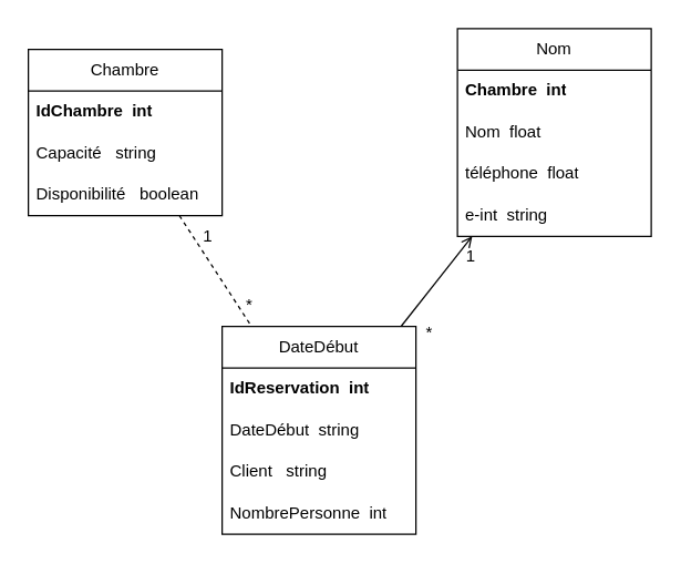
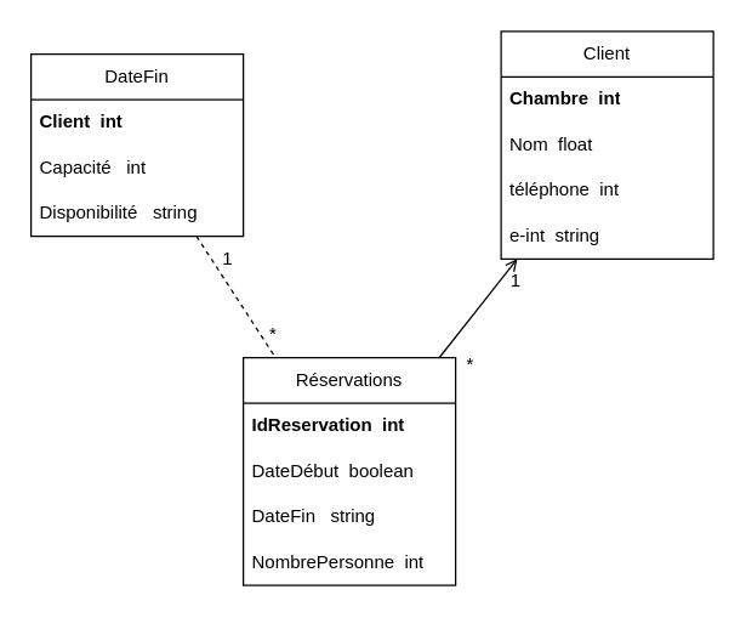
  <mxCell id="0" />
  <mxCell id="1" parent="0" />
- <mxCell id="2" value="&lt;font style=&quot;vertical-align: inherit;&quot;&gt;&lt;font style=&quot;vertical-align: inherit;&quot;&gt;Chambre&lt;/font&gt;&lt;/font&gt;" style="swimlane;fontStyle=0;childLayout=stackLayout;horizontal=1;startSize=30;horizontalStack=0;resizeParent=1;resizeParentMax=0;resizeLast=0;collapsible=1;marginBottom=0;whiteSpace=wrap;html=1;" vertex="1" parent="1"><mxGeometry x="20" y="35" width="140" height="120" as="geometry" /></mxCell>
- <mxCell id="3" value="&lt;font style=&quot;vertical-align: inherit;&quot;&gt;&lt;font style=&quot;vertical-align: inherit;&quot;&gt;&lt;font style=&quot;vertical-align: inherit;&quot;&gt;&lt;font style=&quot;vertical-align: inherit;&quot;&gt;&lt;font style=&quot;vertical-align: inherit;&quot;&gt;&lt;font style=&quot;vertical-align: inherit;&quot;&gt;&lt;b&gt;IdChambre&amp;nbsp; int&lt;/b&gt;&lt;/font&gt;&lt;/font&gt;&lt;/font&gt;&lt;/font&gt;&lt;/font&gt;&lt;/font&gt;" style="text;strokeColor=none;fillColor=none;align=left;verticalAlign=middle;spacingLeft=4;spacingRight=4;overflow=hidden;points=[[0,0.5],[1,0.5]];portConstraint=eastwest;rotatable=0;whiteSpace=wrap;html=1;" vertex="1" parent="2"><mxGeometry y="30" width="140" height="30" as="geometry" /></mxCell>
- <mxCell id="4" value="&lt;font style=&quot;vertical-align: inherit;&quot;&gt;&lt;font style=&quot;vertical-align: inherit;&quot;&gt;Capacité&amp;nbsp; &amp;nbsp;string&lt;/font&gt;&lt;/font&gt;" style="text;strokeColor=none;fillColor=none;align=left;verticalAlign=middle;spacingLeft=4;spacingRight=4;overflow=hidden;points=[[0,0.5],[1,0.5]];portConstraint=eastwest;rotatable=0;whiteSpace=wrap;html=1;" vertex="1" parent="2"><mxGeometry y="60" width="140" height="30" as="geometry" /></mxCell>
- <mxCell id="5" value="&lt;font style=&quot;vertical-align: inherit;&quot;&gt;&lt;font style=&quot;vertical-align: inherit;&quot;&gt;&lt;font style=&quot;vertical-align: inherit;&quot;&gt;&lt;font style=&quot;vertical-align: inherit;&quot;&gt;Disponibilité&amp;nbsp; &amp;nbsp;boolean&lt;/font&gt;&lt;/font&gt;&lt;/font&gt;&lt;/font&gt;" style="text;strokeColor=none;fillColor=none;align=left;verticalAlign=middle;spacingLeft=4;spacingRight=4;overflow=hidden;points=[[0,0.5],[1,0.5]];portConstraint=eastwest;rotatable=0;whiteSpace=wrap;html=1;" vertex="1" parent="2"><mxGeometry y="90" width="140" height="30" as="geometry" /></mxCell>
- <mxCell id="6" value="&lt;font style=&quot;vertical-align: inherit;&quot;&gt;&lt;font style=&quot;vertical-align: inherit;&quot;&gt;Nom&lt;/font&gt;&lt;/font&gt;" style="swimlane;fontStyle=0;childLayout=stackLayout;horizontal=1;startSize=30;horizontalStack=0;resizeParent=1;resizeParentMax=0;resizeLast=0;collapsible=1;marginBottom=0;whiteSpace=wrap;html=1;" vertex="1" parent="1"><mxGeometry x="330" y="20" width="140" height="150" as="geometry" /></mxCell>
+ <mxCell id="2" value="&lt;font style=&quot;vertical-align: inherit;&quot;&gt;&lt;font style=&quot;vertical-align: inherit;&quot;&gt;DateFin&lt;/font&gt;&lt;/font&gt;" style="swimlane;fontStyle=0;childLayout=stackLayout;horizontal=1;startSize=30;horizontalStack=0;resizeParent=1;resizeParentMax=0;resizeLast=0;collapsible=1;marginBottom=0;whiteSpace=wrap;html=1;" vertex="1" parent="1"><mxGeometry x="20" y="35" width="140" height="120" as="geometry" /></mxCell>
+ <mxCell id="3" value="&lt;font style=&quot;vertical-align: inherit;&quot;&gt;&lt;font style=&quot;vertical-align: inherit;&quot;&gt;&lt;font style=&quot;vertical-align: inherit;&quot;&gt;&lt;font style=&quot;vertical-align: inherit;&quot;&gt;&lt;font style=&quot;vertical-align: inherit;&quot;&gt;&lt;font style=&quot;vertical-align: inherit;&quot;&gt;&lt;b&gt;Client&amp;nbsp; int&lt;/b&gt;&lt;/font&gt;&lt;/font&gt;&lt;/font&gt;&lt;/font&gt;&lt;/font&gt;&lt;/font&gt;" style="text;strokeColor=none;fillColor=none;align=left;verticalAlign=middle;spacingLeft=4;spacingRight=4;overflow=hidden;points=[[0,0.5],[1,0.5]];portConstraint=eastwest;rotatable=0;whiteSpace=wrap;html=1;" vertex="1" parent="2"><mxGeometry y="30" width="140" height="30" as="geometry" /></mxCell>
+ <mxCell id="4" value="&lt;font style=&quot;vertical-align: inherit;&quot;&gt;&lt;font style=&quot;vertical-align: inherit;&quot;&gt;Capacité&amp;nbsp; &amp;nbsp;int&lt;/font&gt;&lt;/font&gt;" style="text;strokeColor=none;fillColor=none;align=left;verticalAlign=middle;spacingLeft=4;spacingRight=4;overflow=hidden;points=[[0,0.5],[1,0.5]];portConstraint=eastwest;rotatable=0;whiteSpace=wrap;html=1;" vertex="1" parent="2"><mxGeometry y="60" width="140" height="30" as="geometry" /></mxCell>
+ <mxCell id="5" value="&lt;font style=&quot;vertical-align: inherit;&quot;&gt;&lt;font style=&quot;vertical-align: inherit;&quot;&gt;&lt;font style=&quot;vertical-align: inherit;&quot;&gt;&lt;font style=&quot;vertical-align: inherit;&quot;&gt;Disponibilité&amp;nbsp; &amp;nbsp;string&lt;/font&gt;&lt;/font&gt;&lt;/font&gt;&lt;/font&gt;" style="text;strokeColor=none;fillColor=none;align=left;verticalAlign=middle;spacingLeft=4;spacingRight=4;overflow=hidden;points=[[0,0.5],[1,0.5]];portConstraint=eastwest;rotatable=0;whiteSpace=wrap;html=1;" vertex="1" parent="2"><mxGeometry y="90" width="140" height="30" as="geometry" /></mxCell>
+ <mxCell id="6" value="&lt;font style=&quot;vertical-align: inherit;&quot;&gt;&lt;font style=&quot;vertical-align: inherit;&quot;&gt;Client&lt;/font&gt;&lt;/font&gt;" style="swimlane;fontStyle=0;childLayout=stackLayout;horizontal=1;startSize=30;horizontalStack=0;resizeParent=1;resizeParentMax=0;resizeLast=0;collapsible=1;marginBottom=0;whiteSpace=wrap;html=1;" vertex="1" parent="1"><mxGeometry x="330" y="20" width="140" height="150" as="geometry" /></mxCell>
  <mxCell id="7" value="&lt;b&gt;Chambre&amp;nbsp; int&lt;/b&gt;" style="text;strokeColor=none;fillColor=none;align=left;verticalAlign=middle;spacingLeft=4;spacingRight=4;overflow=hidden;points=[[0,0.5],[1,0.5]];portConstraint=eastwest;rotatable=0;whiteSpace=wrap;html=1;" vertex="1" parent="6"><mxGeometry y="30" width="140" height="30" as="geometry" /></mxCell>
  <mxCell id="8" value="Nom&amp;nbsp; float" style="text;strokeColor=none;fillColor=none;align=left;verticalAlign=middle;spacingLeft=4;spacingRight=4;overflow=hidden;points=[[0,0.5],[1,0.5]];portConstraint=eastwest;rotatable=0;whiteSpace=wrap;html=1;" vertex="1" parent="6"><mxGeometry y="60" width="140" height="30" as="geometry" /></mxCell>
- <mxCell id="9" value="&lt;font style=&quot;vertical-align: inherit;&quot;&gt;&lt;font style=&quot;vertical-align: inherit;&quot;&gt;téléphone&amp;nbsp; float&lt;/font&gt;&lt;/font&gt;" style="text;strokeColor=none;fillColor=none;align=left;verticalAlign=middle;spacingLeft=4;spacingRight=4;overflow=hidden;points=[[0,0.5],[1,0.5]];portConstraint=eastwest;rotatable=0;whiteSpace=wrap;html=1;" vertex="1" parent="6"><mxGeometry y="90" width="140" height="30" as="geometry" /></mxCell>
+ <mxCell id="9" value="&lt;font style=&quot;vertical-align: inherit;&quot;&gt;&lt;font style=&quot;vertical-align: inherit;&quot;&gt;téléphone&amp;nbsp; int&lt;/font&gt;&lt;/font&gt;" style="text;strokeColor=none;fillColor=none;align=left;verticalAlign=middle;spacingLeft=4;spacingRight=4;overflow=hidden;points=[[0,0.5],[1,0.5]];portConstraint=eastwest;rotatable=0;whiteSpace=wrap;html=1;" vertex="1" parent="6"><mxGeometry y="90" width="140" height="30" as="geometry" /></mxCell>
  <mxCell id="10" value="&lt;font style=&quot;vertical-align: inherit;&quot;&gt;&lt;font style=&quot;vertical-align: inherit;&quot;&gt;&lt;font style=&quot;vertical-align: inherit;&quot;&gt;&lt;font style=&quot;vertical-align: inherit;&quot;&gt;&lt;font style=&quot;vertical-align: inherit;&quot;&gt;&lt;font style=&quot;vertical-align: inherit;&quot;&gt;&lt;font style=&quot;vertical-align: inherit;&quot;&gt;&lt;font style=&quot;vertical-align: inherit;&quot;&gt;&lt;font style=&quot;vertical-align: inherit;&quot;&gt;&lt;font style=&quot;vertical-align: inherit;&quot;&gt;e-int&amp;nbsp; string&lt;/font&gt;&lt;/font&gt;&lt;/font&gt;&lt;/font&gt;&lt;/font&gt;&lt;/font&gt;&lt;/font&gt;&lt;/font&gt;&lt;/font&gt;&lt;/font&gt;" style="text;strokeColor=none;fillColor=none;align=left;verticalAlign=middle;spacingLeft=4;spacingRight=4;overflow=hidden;points=[[0,0.5],[1,0.5]];portConstraint=eastwest;rotatable=0;whiteSpace=wrap;html=1;" vertex="1" parent="6"><mxGeometry y="120" width="140" height="30" as="geometry" /></mxCell>
- <mxCell id="11" value="DateDébut" style="swimlane;fontStyle=0;childLayout=stackLayout;horizontal=1;startSize=30;horizontalStack=0;resizeParent=1;resizeParentMax=0;resizeLast=0;collapsible=1;marginBottom=0;whiteSpace=wrap;html=1;" vertex="1" parent="1"><mxGeometry x="160" y="235" width="140" height="150" as="geometry" /></mxCell>
+ <mxCell id="11" value="Réservations" style="swimlane;fontStyle=0;childLayout=stackLayout;horizontal=1;startSize=30;horizontalStack=0;resizeParent=1;resizeParentMax=0;resizeLast=0;collapsible=1;marginBottom=0;whiteSpace=wrap;html=1;" vertex="1" parent="1"><mxGeometry x="160" y="235" width="140" height="150" as="geometry" /></mxCell>
  <mxCell id="12" value="&lt;b&gt;IdReservation&amp;nbsp; int&lt;span style=&quot;white-space: pre;&quot;&gt;&#09;&lt;/span&gt;&lt;/b&gt;" style="text;strokeColor=none;fillColor=none;align=left;verticalAlign=middle;spacingLeft=4;spacingRight=4;overflow=hidden;points=[[0,0.5],[1,0.5]];portConstraint=eastwest;rotatable=0;whiteSpace=wrap;html=1;" vertex="1" parent="11"><mxGeometry y="30" width="140" height="30" as="geometry" /></mxCell>
- <mxCell id="13" value="DateDébut&amp;nbsp; string" style="text;strokeColor=none;fillColor=none;align=left;verticalAlign=middle;spacingLeft=4;spacingRight=4;overflow=hidden;points=[[0,0.5],[1,0.5]];portConstraint=eastwest;rotatable=0;whiteSpace=wrap;html=1;" vertex="1" parent="11"><mxGeometry y="60" width="140" height="30" as="geometry" /></mxCell>
- <mxCell id="14" value="Client&amp;nbsp; &amp;nbsp;string" style="text;strokeColor=none;fillColor=none;align=left;verticalAlign=middle;spacingLeft=4;spacingRight=4;overflow=hidden;points=[[0,0.5],[1,0.5]];portConstraint=eastwest;rotatable=0;whiteSpace=wrap;html=1;" vertex="1" parent="11"><mxGeometry y="90" width="140" height="30" as="geometry" /></mxCell>
+ <mxCell id="13" value="DateDébut&amp;nbsp; boolean" style="text;strokeColor=none;fillColor=none;align=left;verticalAlign=middle;spacingLeft=4;spacingRight=4;overflow=hidden;points=[[0,0.5],[1,0.5]];portConstraint=eastwest;rotatable=0;whiteSpace=wrap;html=1;" vertex="1" parent="11"><mxGeometry y="60" width="140" height="30" as="geometry" /></mxCell>
+ <mxCell id="14" value="DateFin&amp;nbsp; &amp;nbsp;string" style="text;strokeColor=none;fillColor=none;align=left;verticalAlign=middle;spacingLeft=4;spacingRight=4;overflow=hidden;points=[[0,0.5],[1,0.5]];portConstraint=eastwest;rotatable=0;whiteSpace=wrap;html=1;" vertex="1" parent="11"><mxGeometry y="90" width="140" height="30" as="geometry" /></mxCell>
  <mxCell id="15" value="NombrePersonne&amp;nbsp; int" style="text;strokeColor=none;fillColor=none;align=left;verticalAlign=middle;spacingLeft=4;spacingRight=4;overflow=hidden;points=[[0,0.5],[1,0.5]];portConstraint=eastwest;rotatable=0;whiteSpace=wrap;html=1;" vertex="1" parent="11"><mxGeometry y="120" width="140" height="30" as="geometry" /></mxCell>
  <mxCell id="16" value="" style="endArrow=open;html=1;rounded=0;" edge="1" parent="1" source="11" target="6"><mxGeometry width="50" height="50" relative="1" as="geometry"><mxPoint x="310" y="265" as="sourcePoint" /><mxPoint x="360" y="215" as="targetPoint" /></mxGeometry></mxCell>
  <mxCell id="17" value="" style="endArrow=none;html=1;rounded=0;dashed=1;" edge="1" parent="1" source="2" target="11"><mxGeometry width="50" height="50" relative="1" as="geometry"><mxPoint x="310" y="265" as="sourcePoint" /><mxPoint x="360" y="215" as="targetPoint" /></mxGeometry></mxCell>
  <mxCell id="18" value="*" style="text;html=1;align=center;verticalAlign=middle;whiteSpace=wrap;rounded=0;" vertex="1" parent="1"><mxGeometry x="280" y="225" width="60" height="30" as="geometry" /></mxCell>
  <mxCell id="19" value="1" style="text;html=1;align=center;verticalAlign=middle;whiteSpace=wrap;rounded=0;" vertex="1" parent="1"><mxGeometry x="310" y="170" width="60" height="30" as="geometry" /></mxCell>
  <mxCell id="20" value="*" style="text;html=1;align=center;verticalAlign=middle;whiteSpace=wrap;rounded=0;" vertex="1" parent="1"><mxGeometry x="150" y="205" width="60" height="30" as="geometry" /></mxCell>
  <mxCell id="21" value="1" style="text;html=1;align=center;verticalAlign=middle;whiteSpace=wrap;rounded=0;" vertex="1" parent="1"><mxGeometry x="120" y="155" width="60" height="30" as="geometry" /></mxCell>
